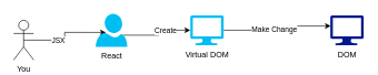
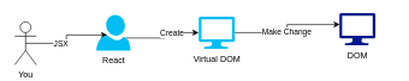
  <mxCell id="0" />
  <mxCell id="1" parent="0" />
  <mxCell id="2" value="" style="edgeStyle=orthogonalEdgeStyle;rounded=0;orthogonalLoop=1;jettySize=auto;html=1;exitX=0.5;exitY=0.5;exitDx=0;exitDy=0;exitPerimeter=0;entryX=0.324;entryY=0.567;entryDx=0;entryDy=0;entryPerimeter=0;" edge="1" parent="1" source="4" target="8"><mxGeometry relative="1" as="geometry"><mxPoint x="165" y="45" as="targetPoint" /></mxGeometry></mxCell>
  <mxCell id="3" value="JSX" style="edgeLabel;html=1;align=center;verticalAlign=middle;resizable=0;points=[];" vertex="1" connectable="0" parent="2"><mxGeometry x="-0.24" relative="1" as="geometry"><mxPoint as="offset" /></mxGeometry></mxCell>
  <mxCell id="4" value="You" style="shape=umlActor;verticalLabelPosition=bottom;verticalAlign=top;html=1;outlineConnect=0;" vertex="1" parent="1"><mxGeometry x="20" y="30" width="30" height="60" as="geometry" /></mxCell>
- <mxCell id="5" value="DOM&lt;br&gt;" style="sketch=0;aspect=fixed;pointerEvents=1;shadow=0;dashed=0;html=1;strokeColor=none;labelPosition=center;verticalLabelPosition=bottom;verticalAlign=top;align=center;fillColor=#00188D;shape=mxgraph.azure.computer" vertex="1" parent="1"><mxGeometry x="495" y="22.5" width="50" height="45" as="geometry" /></mxCell>
+ <mxCell id="5" value="DOM&lt;br&gt;" style="sketch=0;aspect=fixed;pointerEvents=1;shadow=0;dashed=0;html=1;strokeColor=none;labelPosition=center;verticalLabelPosition=bottom;verticalAlign=top;align=center;fillColor=#00188D;shape=mxgraph.azure.computer" vertex="1" parent="1"><mxGeometry x="470" y="17.5" width="50" height="45" as="geometry" /></mxCell>
  <mxCell id="6" style="edgeStyle=orthogonalEdgeStyle;rounded=0;orthogonalLoop=1;jettySize=auto;html=1;exitX=0.87;exitY=0.65;exitDx=0;exitDy=0;exitPerimeter=0;entryX=0;entryY=0.5;entryDx=0;entryDy=0;entryPerimeter=0;" edge="1" parent="1" source="8" target="11"><mxGeometry relative="1" as="geometry" /></mxCell>
  <mxCell id="7" value="Create" style="edgeLabel;html=1;align=center;verticalAlign=middle;resizable=0;points=[];" vertex="1" connectable="0" parent="6"><mxGeometry x="0.316" relative="1" as="geometry"><mxPoint as="offset" /></mxGeometry></mxCell>
- <mxCell id="8" value="React" style="verticalLabelPosition=bottom;html=1;verticalAlign=top;align=center;strokeColor=none;fillColor=#00BEF2;shape=mxgraph.azure.user;" vertex="1" parent="1"><mxGeometry x="143" y="20" width="47.5" height="50" as="geometry" /></mxCell>
+ <mxCell id="8" value="React" style="verticalLabelPosition=bottom;html=1;verticalAlign=top;align=center;strokeColor=none;fillColor=#00BEF2;shape=mxgraph.azure.user;" vertex="1" parent="1"><mxGeometry x="133" y="20" width="47.5" height="50" as="geometry" /></mxCell>
  <mxCell id="9" style="edgeStyle=orthogonalEdgeStyle;rounded=0;orthogonalLoop=1;jettySize=auto;html=1;exitX=1;exitY=0.5;exitDx=0;exitDy=0;exitPerimeter=0;entryX=0.014;entryY=0.359;entryDx=0;entryDy=0;entryPerimeter=0;" edge="1" parent="1" source="11" target="5"><mxGeometry relative="1" as="geometry" /></mxCell>
  <mxCell id="10" value="Make Change" style="edgeLabel;html=1;align=center;verticalAlign=middle;resizable=0;points=[];" vertex="1" connectable="0" parent="9"><mxGeometry x="-0.1" y="2" relative="1" as="geometry"><mxPoint as="offset" /></mxGeometry></mxCell>
- <mxCell id="11" value="Virtual DOM" style="verticalLabelPosition=bottom;html=1;verticalAlign=top;align=center;strokeColor=none;fillColor=#00BEF2;shape=mxgraph.azure.computer;pointerEvents=1;" vertex="1" parent="1"><mxGeometry x="285" y="22.5" width="50" height="45" as="geometry" /></mxCell>
+ <mxCell id="11" value="Virtual DOM" style="verticalLabelPosition=bottom;html=1;verticalAlign=top;align=center;strokeColor=none;fillColor=#00BEF2;shape=mxgraph.azure.computer;pointerEvents=1;" vertex="1" parent="1"><mxGeometry x="275" y="22.5" width="50" height="45" as="geometry" /></mxCell>
